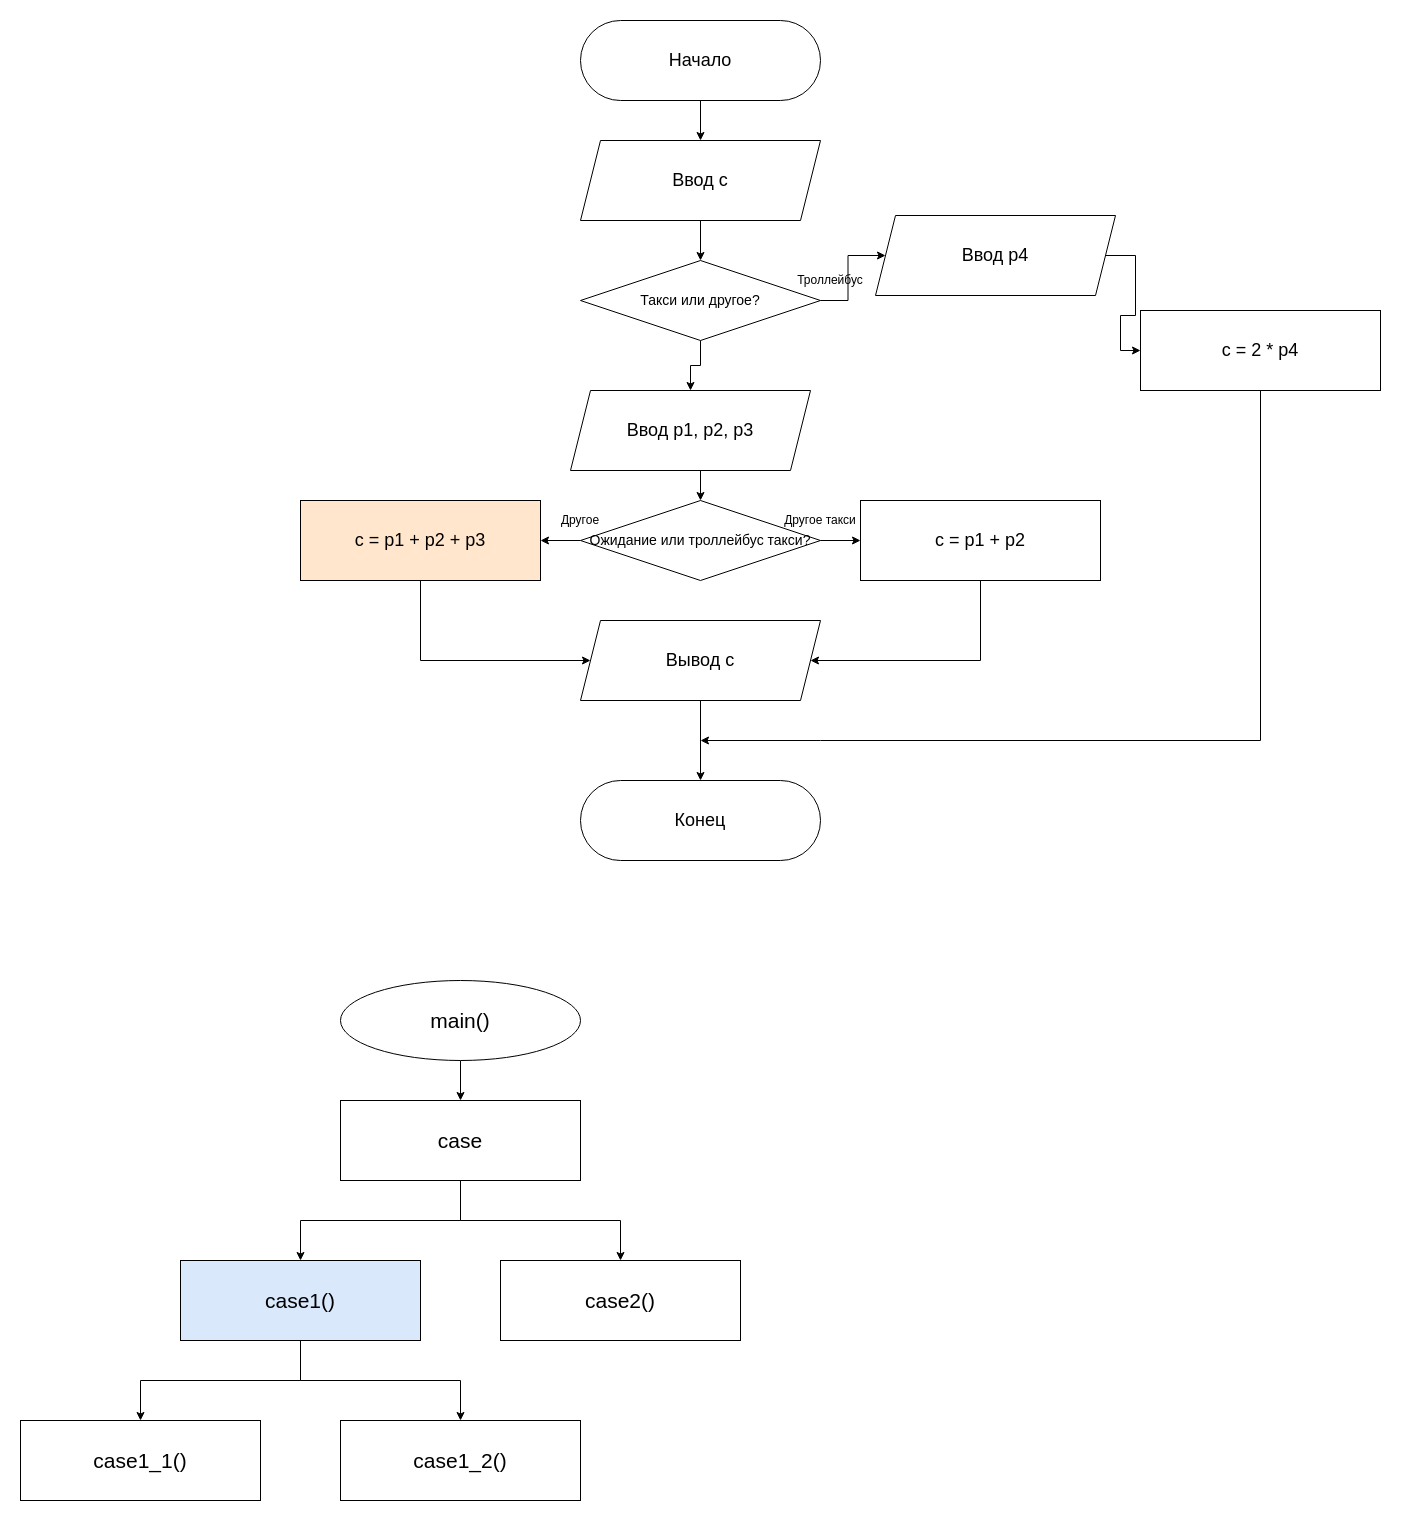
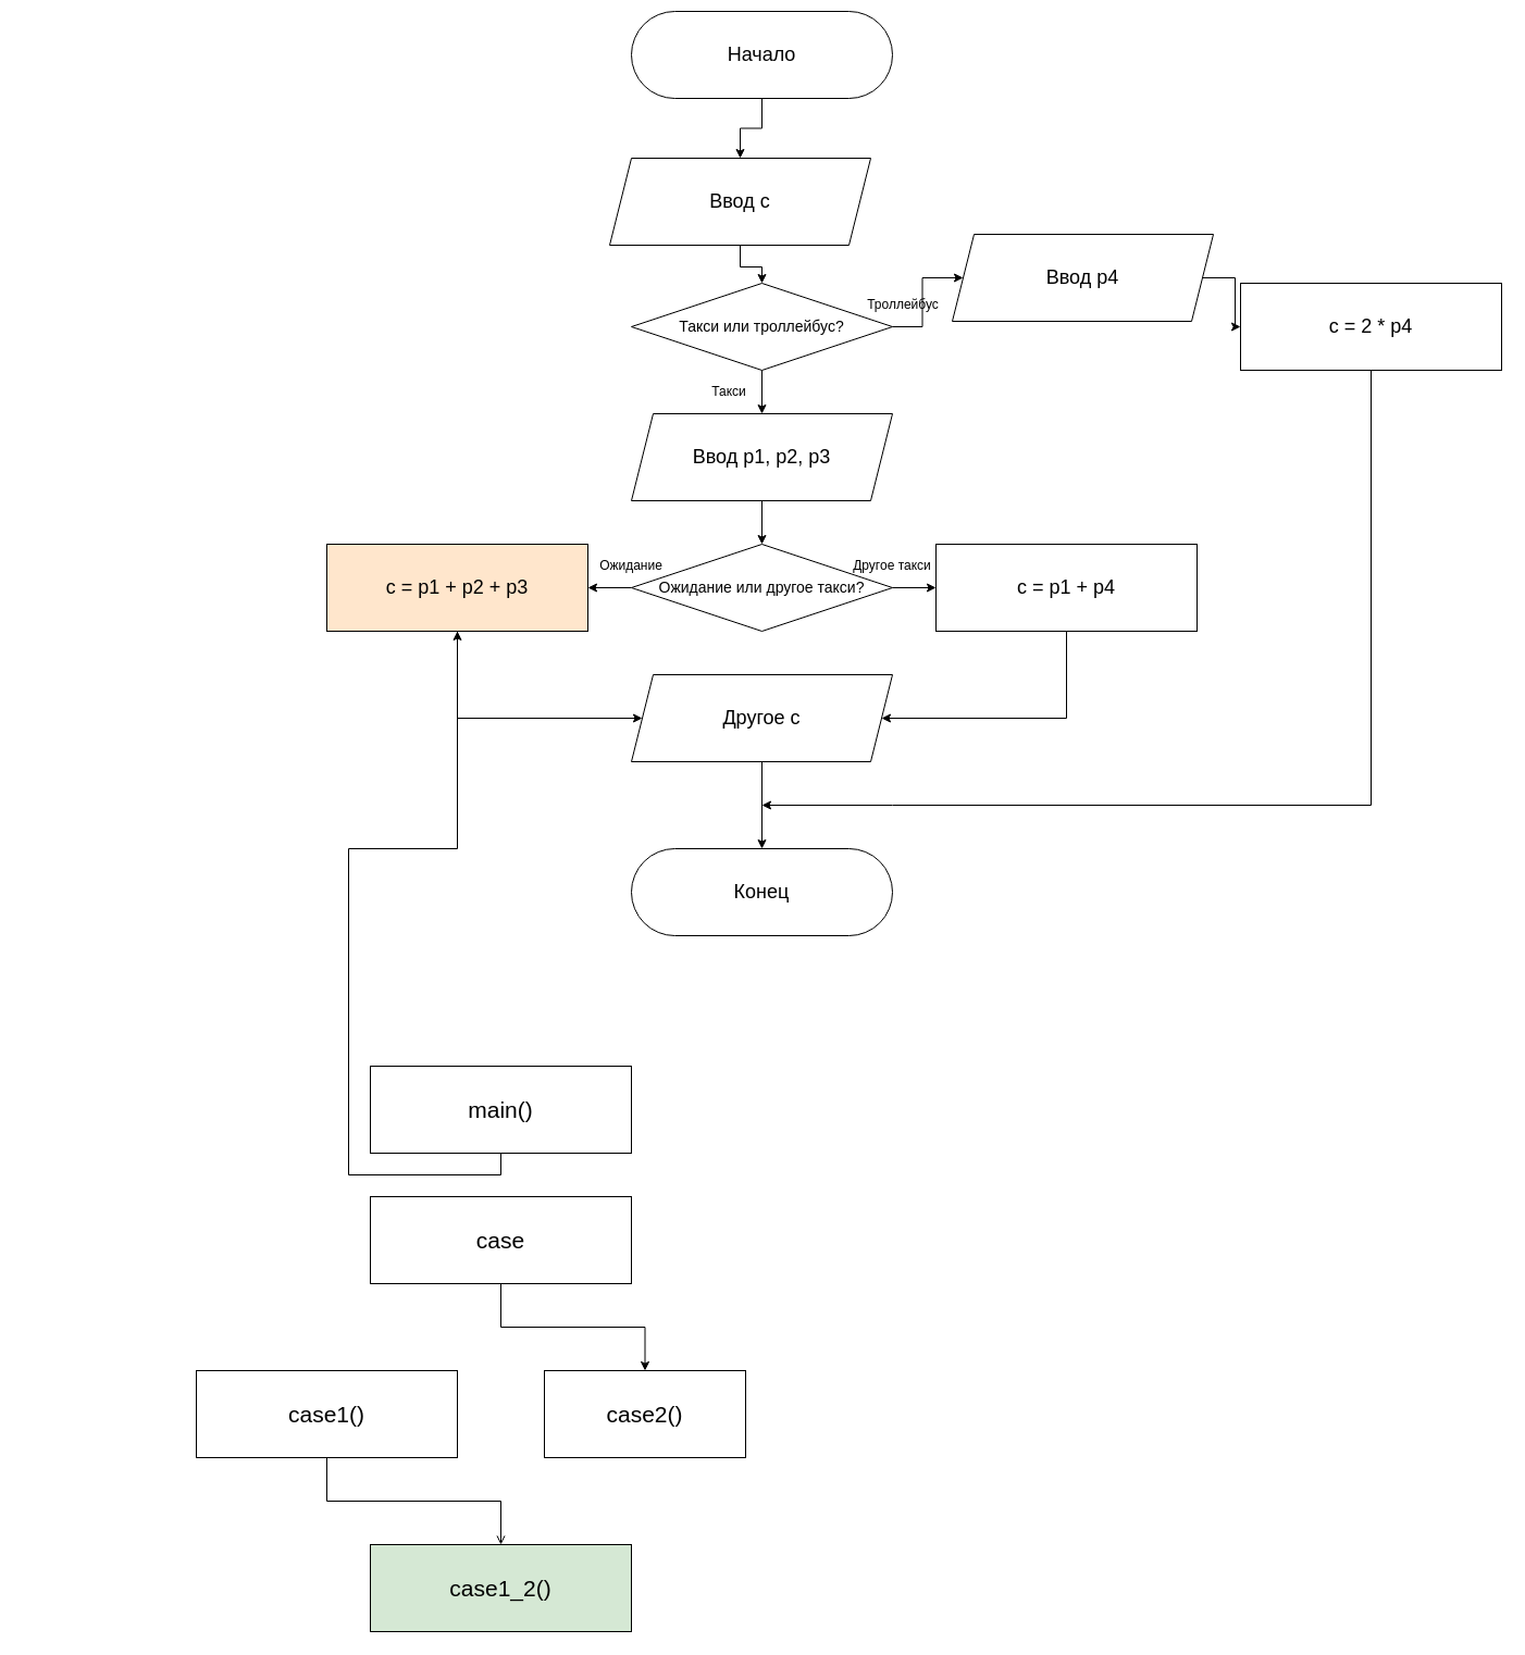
  <mxCell id="0" />
  <mxCell id="1" parent="0" />
  <mxCell id="2" style="edgeStyle=orthogonalEdgeStyle;rounded=0;orthogonalLoop=1;jettySize=auto;html=1;exitX=0.5;exitY=1;exitDx=0;exitDy=0;entryX=0.5;entryY=0;entryDx=0;entryDy=0;fontSize=18;" parent="1" source="3" target="5" edge="1"><mxGeometry relative="1" as="geometry" /></mxCell>
- <mxCell id="3" value="Начало" style="rounded=1;whiteSpace=wrap;html=1;arcSize=50;fontSize=18;" parent="1" vertex="1"><mxGeometry x="580" y="20" width="240" height="80" as="geometry" /></mxCell>
+ <mxCell id="3" value="Начало" style="rounded=1;whiteSpace=wrap;html=1;arcSize=50;fontSize=18;" parent="1" vertex="1"><mxGeometry x="580" y="10" width="240" height="80" as="geometry" /></mxCell>
  <mxCell id="4" style="edgeStyle=orthogonalEdgeStyle;rounded=0;orthogonalLoop=1;jettySize=auto;html=1;exitX=0.5;exitY=1;exitDx=0;exitDy=0;entryX=0.5;entryY=0;entryDx=0;entryDy=0;" parent="1" source="5" target="8" edge="1"><mxGeometry relative="1" as="geometry" /></mxCell>
- <mxCell id="5" value="Ввод c" style="shape=parallelogram;perimeter=parallelogramPerimeter;whiteSpace=wrap;html=1;fixedSize=1;fontSize=18;" parent="1" vertex="1"><mxGeometry x="580" y="140" width="240" height="80" as="geometry" /></mxCell>
+ <mxCell id="5" value="Ввод c" style="shape=parallelogram;perimeter=parallelogramPerimeter;whiteSpace=wrap;html=1;fixedSize=1;fontSize=18;" parent="1" vertex="1"><mxGeometry x="560" y="145" width="240" height="80" as="geometry" /></mxCell>
  <mxCell id="6" style="edgeStyle=orthogonalEdgeStyle;rounded=0;orthogonalLoop=1;jettySize=auto;html=1;exitX=0.5;exitY=1;exitDx=0;exitDy=0;entryX=0.5;entryY=0;entryDx=0;entryDy=0;" parent="1" source="8" target="10" edge="1"><mxGeometry relative="1" as="geometry" /></mxCell>
  <mxCell id="7" style="edgeStyle=orthogonalEdgeStyle;rounded=0;orthogonalLoop=1;jettySize=auto;html=1;exitX=1;exitY=0.5;exitDx=0;exitDy=0;entryX=0;entryY=0.5;entryDx=0;entryDy=0;" parent="1" source="8" target="12" edge="1"><mxGeometry relative="1" as="geometry" /></mxCell>
- <mxCell id="8" value="Такси или другое?" style="rhombus;whiteSpace=wrap;html=1;fontSize=14;" parent="1" vertex="1"><mxGeometry x="580" y="260" width="240" height="80" as="geometry" /></mxCell>
+ <mxCell id="8" value="Такси или троллейбус?" style="rhombus;whiteSpace=wrap;html=1;fontSize=14;" parent="1" vertex="1"><mxGeometry x="580" y="260" width="240" height="80" as="geometry" /></mxCell>
  <mxCell id="9" style="edgeStyle=orthogonalEdgeStyle;rounded=0;orthogonalLoop=1;jettySize=auto;html=1;exitX=0.5;exitY=1;exitDx=0;exitDy=0;entryX=0.5;entryY=0;entryDx=0;entryDy=0;" parent="1" source="10" target="15" edge="1"><mxGeometry relative="1" as="geometry" /></mxCell>
- <mxCell id="10" value="Ввод p1, p2, p3" style="shape=parallelogram;perimeter=parallelogramPerimeter;whiteSpace=wrap;html=1;fixedSize=1;fontSize=18;" parent="1" vertex="1"><mxGeometry x="570" y="390" width="240" height="80" as="geometry" /></mxCell>
+ <mxCell id="10" value="Ввод p1, p2, p3" style="shape=parallelogram;perimeter=parallelogramPerimeter;whiteSpace=wrap;html=1;fixedSize=1;fontSize=18;" parent="1" vertex="1"><mxGeometry x="580" y="380" width="240" height="80" as="geometry" /></mxCell>
  <mxCell id="11" style="edgeStyle=orthogonalEdgeStyle;rounded=0;orthogonalLoop=1;jettySize=auto;html=1;exitX=1;exitY=0.5;exitDx=0;exitDy=0;entryX=0;entryY=0.5;entryDx=0;entryDy=0;fontSize=18;" parent="1" source="12" target="21" edge="1"><mxGeometry relative="1" as="geometry" /></mxCell>
  <mxCell id="12" value="Ввод p4" style="shape=parallelogram;perimeter=parallelogramPerimeter;whiteSpace=wrap;html=1;fixedSize=1;fontSize=18;" parent="1" vertex="1"><mxGeometry x="875" y="215" width="240" height="80" as="geometry" /></mxCell>
  <mxCell id="13" style="edgeStyle=orthogonalEdgeStyle;rounded=0;orthogonalLoop=1;jettySize=auto;html=1;exitX=0;exitY=0.5;exitDx=0;exitDy=0;entryX=1;entryY=0.5;entryDx=0;entryDy=0;" parent="1" source="15" target="17" edge="1"><mxGeometry relative="1" as="geometry" /></mxCell>
  <mxCell id="14" style="edgeStyle=orthogonalEdgeStyle;rounded=0;orthogonalLoop=1;jettySize=auto;html=1;exitX=1;exitY=0.5;exitDx=0;exitDy=0;entryX=0;entryY=0.5;entryDx=0;entryDy=0;" parent="1" source="15" target="19" edge="1"><mxGeometry relative="1" as="geometry" /></mxCell>
- <mxCell id="15" value="Ожидание или троллейбус такси?" style="rhombus;whiteSpace=wrap;html=1;fontSize=14;" parent="1" vertex="1"><mxGeometry x="580" y="500" width="240" height="80" as="geometry" /></mxCell>
+ <mxCell id="15" value="Ожидание или другое такси?" style="rhombus;whiteSpace=wrap;html=1;fontSize=14;" parent="1" vertex="1"><mxGeometry x="580" y="500" width="240" height="80" as="geometry" /></mxCell>
  <mxCell id="16" style="edgeStyle=orthogonalEdgeStyle;rounded=0;orthogonalLoop=1;jettySize=auto;html=1;exitX=0.5;exitY=1;exitDx=0;exitDy=0;entryX=0;entryY=0.5;entryDx=0;entryDy=0;" parent="1" source="17" target="23" edge="1"><mxGeometry relative="1" as="geometry"><Array as="points"><mxPoint x="420" y="660" /></Array></mxGeometry></mxCell>
  <mxCell id="17" value="c = p1 + p2 + p3" style="rounded=0;whiteSpace=wrap;html=1;fontSize=18;fillColor=#ffe6cc;" parent="1" vertex="1"><mxGeometry x="300" y="500" width="240" height="80" as="geometry" /></mxCell>
  <mxCell id="18" style="edgeStyle=orthogonalEdgeStyle;rounded=0;orthogonalLoop=1;jettySize=auto;html=1;exitX=0.5;exitY=1;exitDx=0;exitDy=0;entryX=1;entryY=0.5;entryDx=0;entryDy=0;" parent="1" source="19" target="23" edge="1"><mxGeometry relative="1" as="geometry"><Array as="points"><mxPoint x="980" y="660" /></Array></mxGeometry></mxCell>
- <mxCell id="19" value="c = p1 + p2" style="rounded=0;whiteSpace=wrap;html=1;fontSize=18;" parent="1" vertex="1"><mxGeometry x="860" y="500" width="240" height="80" as="geometry" /></mxCell>
+ <mxCell id="19" value="c = p1 + p4" style="rounded=0;whiteSpace=wrap;html=1;fontSize=18;" parent="1" vertex="1"><mxGeometry x="860" y="500" width="240" height="80" as="geometry" /></mxCell>
  <mxCell id="20" style="edgeStyle=orthogonalEdgeStyle;rounded=0;orthogonalLoop=1;jettySize=auto;html=1;exitX=0.5;exitY=1;exitDx=0;exitDy=0;" parent="1" source="21" edge="1"><mxGeometry relative="1" as="geometry"><mxPoint x="700" y="740" as="targetPoint" /><Array as="points"><mxPoint x="1260" y="740" /><mxPoint x="820" y="740" /></Array></mxGeometry></mxCell>
- <mxCell id="21" value="c = 2 * p4" style="rounded=0;whiteSpace=wrap;html=1;fontSize=18;" parent="1" vertex="1"><mxGeometry x="1140" y="310" width="240" height="80" as="geometry" /></mxCell>
+ <mxCell id="21" value="c = 2 * p4" style="rounded=0;whiteSpace=wrap;html=1;fontSize=18;" parent="1" vertex="1"><mxGeometry x="1140" y="260" width="240" height="80" as="geometry" /></mxCell>
  <mxCell id="22" style="edgeStyle=orthogonalEdgeStyle;rounded=0;orthogonalLoop=1;jettySize=auto;html=1;exitX=0.5;exitY=1;exitDx=0;exitDy=0;fontSize=18;" parent="1" source="23" target="24" edge="1"><mxGeometry relative="1" as="geometry" /></mxCell>
- <mxCell id="23" value="Вывод c" style="shape=parallelogram;perimeter=parallelogramPerimeter;whiteSpace=wrap;html=1;fixedSize=1;fontSize=18;" parent="1" vertex="1"><mxGeometry x="580" y="620" width="240" height="80" as="geometry" /></mxCell>
+ <mxCell id="23" value="Другое c" style="shape=parallelogram;perimeter=parallelogramPerimeter;whiteSpace=wrap;html=1;fixedSize=1;fontSize=18;" parent="1" vertex="1"><mxGeometry x="580" y="620" width="240" height="80" as="geometry" /></mxCell>
  <mxCell id="24" value="Конец" style="rounded=1;whiteSpace=wrap;html=1;arcSize=50;fontSize=18;" parent="1" vertex="1"><mxGeometry x="580" y="780" width="240" height="80" as="geometry" /></mxCell>
+ <mxCell id="25" value="Такси" style="text;html=1;strokeColor=none;fillColor=none;align=center;verticalAlign=middle;whiteSpace=wrap;rounded=0;" parent="1" vertex="1"><mxGeometry x="640" y="340" width="60" height="40" as="geometry" /></mxCell>
  <mxCell id="26" value="Троллейбус" style="text;html=1;strokeColor=none;fillColor=none;align=center;verticalAlign=middle;whiteSpace=wrap;rounded=0;" parent="1" vertex="1"><mxGeometry x="800" y="260" width="60" height="40" as="geometry" /></mxCell>
- <mxCell id="27" value="Другое" style="text;html=1;strokeColor=none;fillColor=none;align=center;verticalAlign=middle;whiteSpace=wrap;rounded=0;" parent="1" vertex="1"><mxGeometry x="540" y="500" width="80" height="40" as="geometry" /></mxCell>
+ <mxCell id="27" value="Ожидание" style="text;html=1;strokeColor=none;fillColor=none;align=center;verticalAlign=middle;whiteSpace=wrap;rounded=0;" parent="1" vertex="1"><mxGeometry x="540" y="500" width="80" height="40" as="geometry" /></mxCell>
  <mxCell id="28" value="Другое такси" style="text;html=1;strokeColor=none;fillColor=none;align=center;verticalAlign=middle;whiteSpace=wrap;rounded=0;" parent="1" vertex="1"><mxGeometry x="780" y="500" width="80" height="40" as="geometry" /></mxCell>
- <mxCell id="29" style="edgeStyle=orthogonalEdgeStyle;rounded=0;orthogonalLoop=1;jettySize=auto;html=1;exitX=0.5;exitY=1;exitDx=0;exitDy=0;entryX=0.5;entryY=0;entryDx=0;entryDy=0;fontSize=21;" edge="1" parent="1" source="30" target="33"><mxGeometry relative="1" as="geometry" /></mxCell>
- <mxCell id="30" value="main()" style="ellipse;whiteSpace=wrap;html=1;fontSize=21;" vertex="1" parent="1"><mxGeometry x="340" y="980" width="240" height="80" as="geometry" /></mxCell>
- <mxCell id="31" style="edgeStyle=orthogonalEdgeStyle;rounded=0;orthogonalLoop=1;jettySize=auto;html=1;exitX=0.5;exitY=1;exitDx=0;exitDy=0;entryX=0.5;entryY=0;entryDx=0;entryDy=0;fontSize=21;" edge="1" parent="1" source="33" target="37"><mxGeometry relative="1" as="geometry" /></mxCell>
+ <mxCell id="29" style="edgeStyle=orthogonalEdgeStyle;rounded=0;orthogonalLoop=1;jettySize=auto;html=1;exitX=0.5;exitY=1;exitDx=0;exitDy=0;fontSize=21;" edge="1" parent="1" source="30" target="17"><mxGeometry relative="1" as="geometry" /></mxCell>
+ <mxCell id="30" value="main()" style="rounded=0;whiteSpace=wrap;html=1;fontSize=21;" vertex="1" parent="1"><mxGeometry x="340" y="980" width="240" height="80" as="geometry" /></mxCell>
  <mxCell id="32" style="edgeStyle=orthogonalEdgeStyle;rounded=0;orthogonalLoop=1;jettySize=auto;html=1;exitX=0.5;exitY=1;exitDx=0;exitDy=0;fontSize=21;" edge="1" parent="1" source="33" target="34"><mxGeometry relative="1" as="geometry" /></mxCell>
  <mxCell id="33" value="case" style="rounded=0;whiteSpace=wrap;html=1;fontSize=21;" vertex="1" parent="1"><mxGeometry x="340" y="1100" width="240" height="80" as="geometry" /></mxCell>
- <mxCell id="34" value="case2()" style="rounded=0;whiteSpace=wrap;html=1;fontSize=21;" vertex="1" parent="1"><mxGeometry x="500" y="1260" width="240" height="80" as="geometry" /></mxCell>
- <mxCell id="35" style="edgeStyle=orthogonalEdgeStyle;rounded=0;orthogonalLoop=1;jettySize=auto;html=1;exitX=0.5;exitY=1;exitDx=0;exitDy=0;entryX=0.5;entryY=0;entryDx=0;entryDy=0;fontSize=21;" edge="1" parent="1" source="37" target="38"><mxGeometry relative="1" as="geometry" /></mxCell>
- <mxCell id="36" style="edgeStyle=orthogonalEdgeStyle;rounded=0;orthogonalLoop=1;jettySize=auto;html=1;exitX=0.5;exitY=1;exitDx=0;exitDy=0;entryX=0.5;entryY=0;entryDx=0;entryDy=0;fontSize=21;" edge="1" parent="1" source="37" target="39"><mxGeometry relative="1" as="geometry" /></mxCell>
- <mxCell id="37" value="case1()" style="rounded=0;whiteSpace=wrap;html=1;fontSize=21;fillColor=#dae8fc;" vertex="1" parent="1"><mxGeometry x="180" y="1260" width="240" height="80" as="geometry" /></mxCell>
- <mxCell id="38" value="case1_1()" style="rounded=0;whiteSpace=wrap;html=1;fontSize=21;" vertex="1" parent="1"><mxGeometry x="20" y="1420" width="240" height="80" as="geometry" /></mxCell>
- <mxCell id="39" value="case1_2()" style="rounded=0;whiteSpace=wrap;html=1;fontSize=21;" vertex="1" parent="1"><mxGeometry x="340" y="1420" width="240" height="80" as="geometry" /></mxCell>
+ <mxCell id="34" value="case2()" style="rounded=0;whiteSpace=wrap;html=1;fontSize=21;" vertex="1" parent="1"><mxGeometry x="500" y="1260" width="185" height="80" as="geometry" /></mxCell>
+ <mxCell id="36" style="edgeStyle=orthogonalEdgeStyle;rounded=0;orthogonalLoop=1;jettySize=auto;html=1;exitX=0.5;exitY=1;exitDx=0;exitDy=0;entryX=0.5;entryY=0;entryDx=0;entryDy=0;fontSize=21;endArrow=open;" edge="1" parent="1" source="37" target="39"><mxGeometry relative="1" as="geometry" /></mxCell>
+ <mxCell id="37" value="case1()" style="rounded=0;whiteSpace=wrap;html=1;fontSize=21;" vertex="1" parent="1"><mxGeometry x="180" y="1260" width="240" height="80" as="geometry" /></mxCell>
+ <mxCell id="39" value="case1_2()" style="rounded=0;whiteSpace=wrap;html=1;fontSize=21;fillColor=#d5e8d4;" vertex="1" parent="1"><mxGeometry x="340" y="1420" width="240" height="80" as="geometry" /></mxCell>
